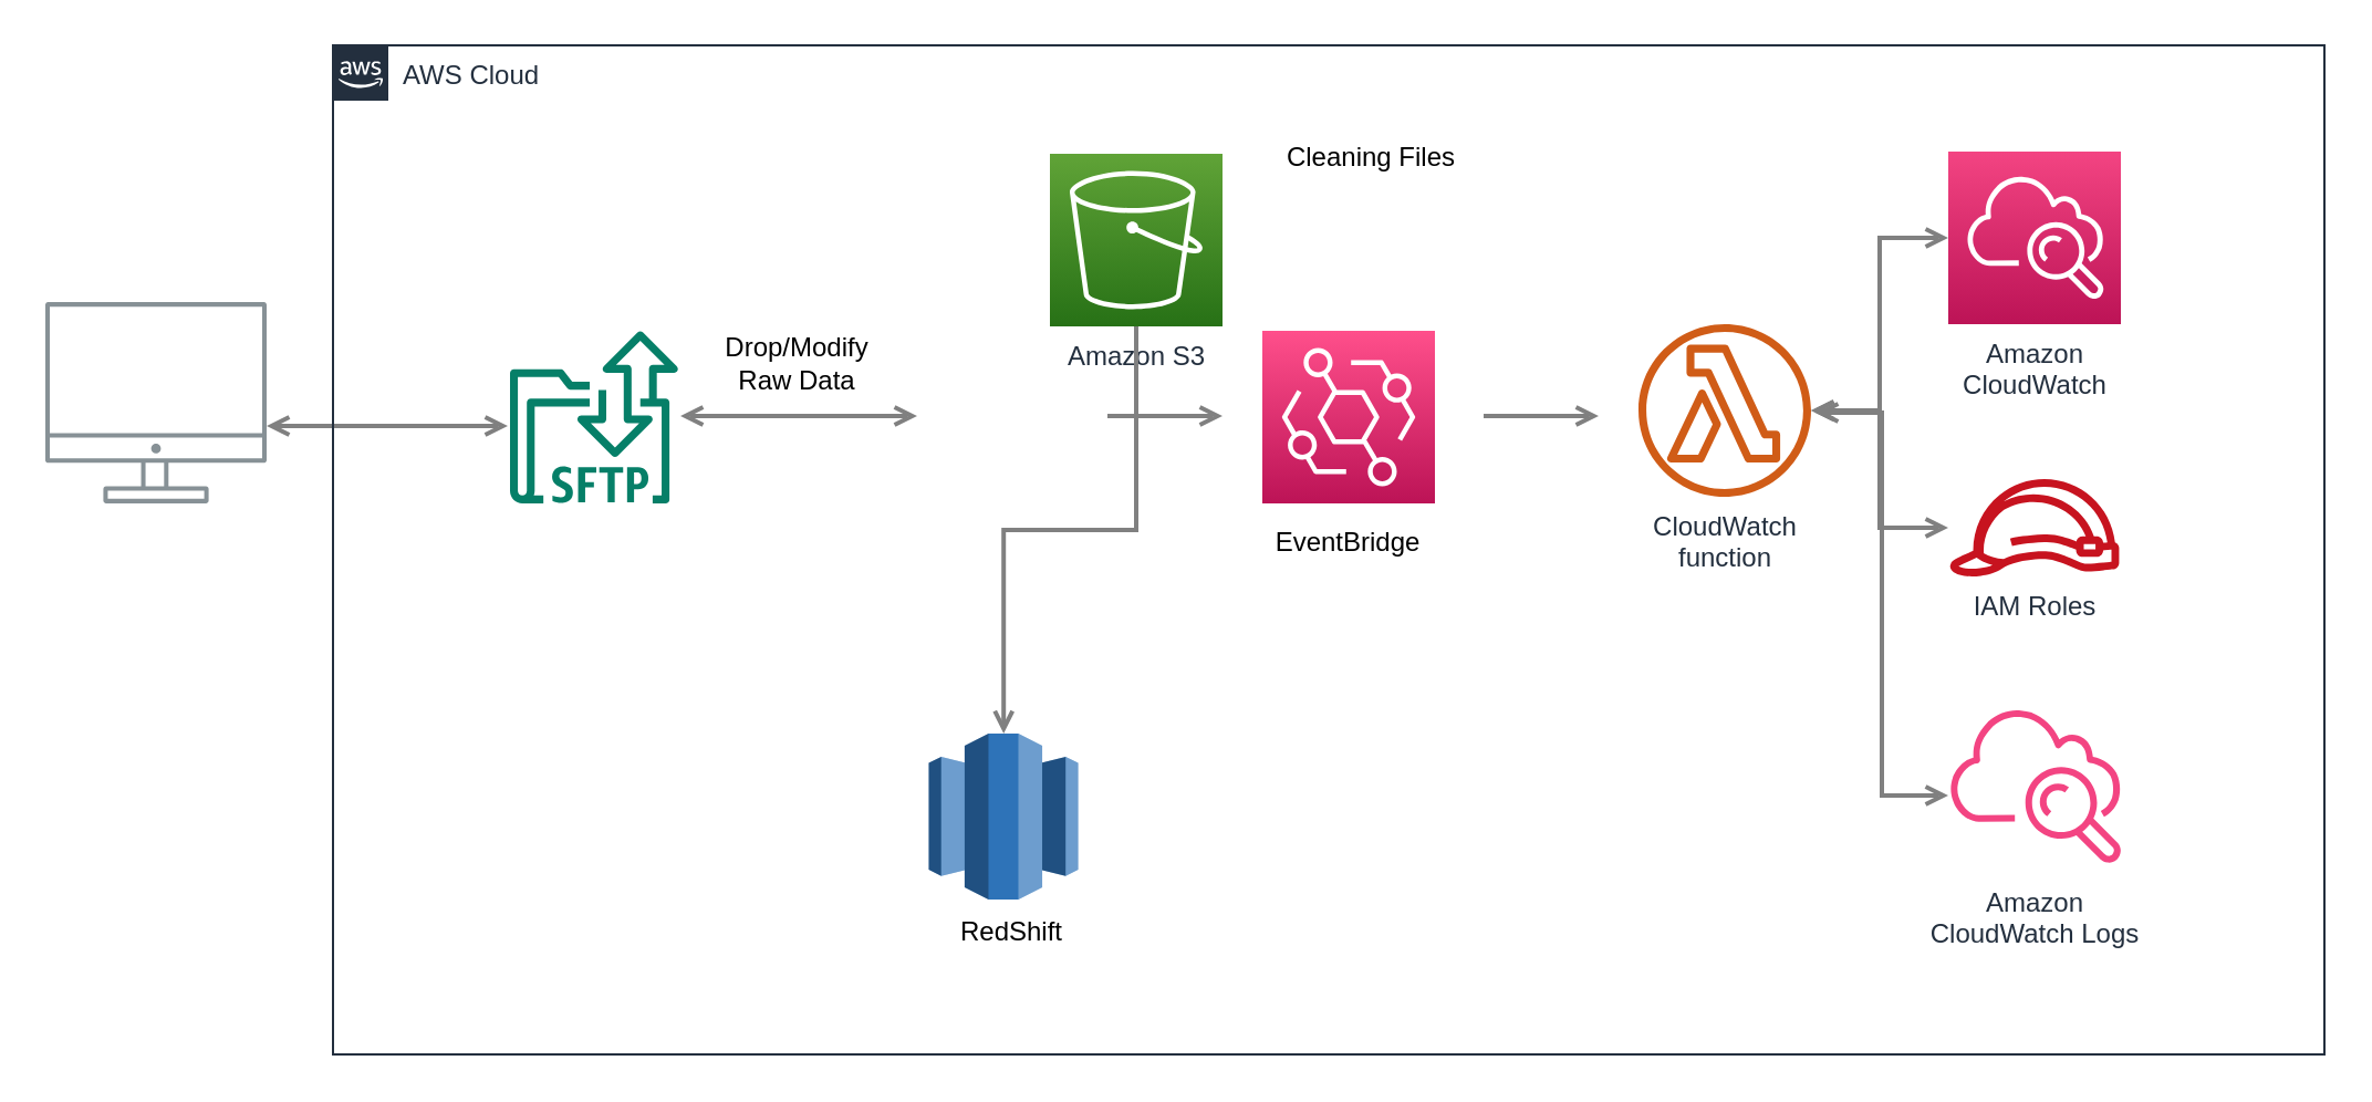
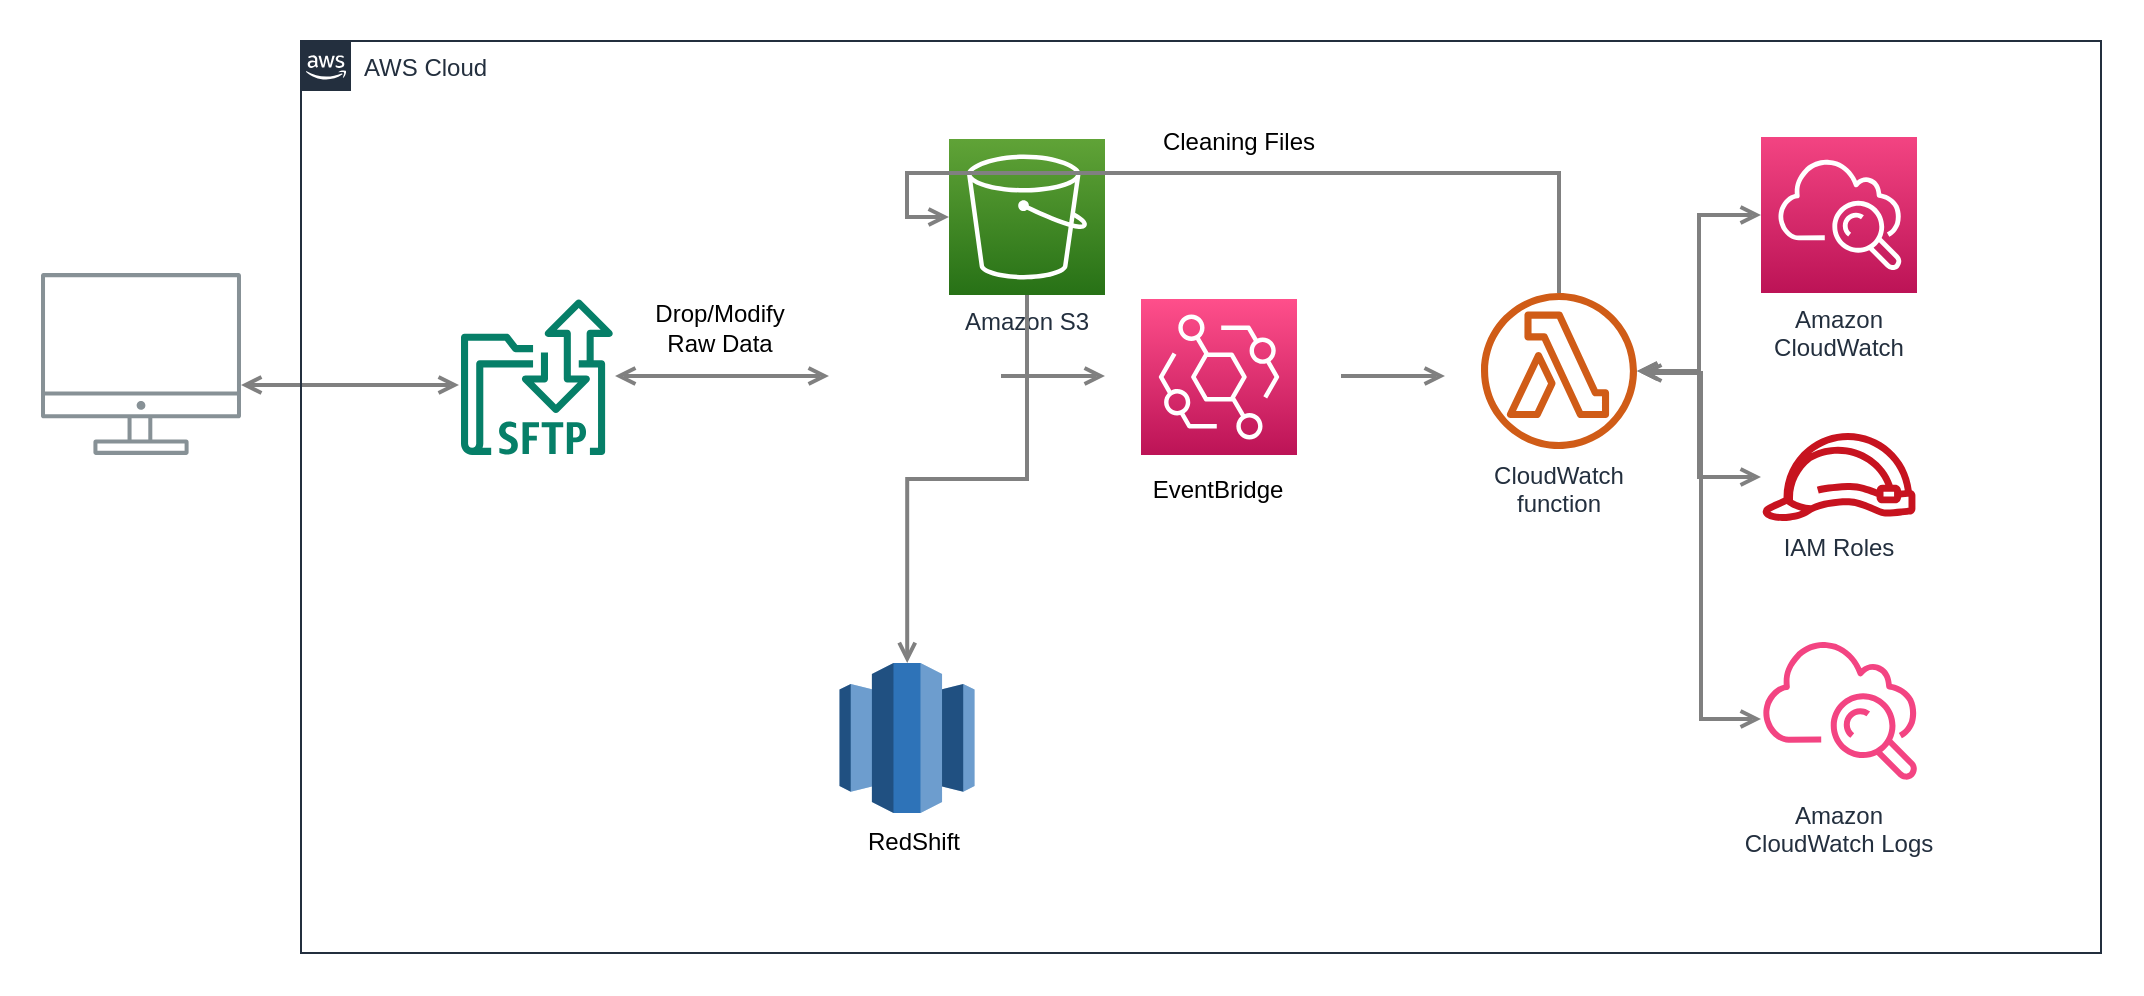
  <mxCell id="0" />
  <mxCell id="1" parent="0" />
  <mxCell id="2" style="edgeStyle=orthogonalEdgeStyle;rounded=0;orthogonalLoop=1;jettySize=auto;html=1;startArrow=open;startFill=0;endArrow=open;endFill=0;strokeWidth=2;strokeColor=#808080;" edge="1" parent="1" source="3"><mxGeometry relative="1" as="geometry"><Array as="points"><mxPoint x="160" y="192" /><mxPoint x="160" y="192" /></Array><mxPoint x="229" y="192" as="targetPoint" /></mxGeometry></mxCell>
  <mxCell id="3" value="" style="outlineConnect=0;gradientColor=none;fontColor=#545B64;strokeColor=none;fillColor=#879196;dashed=0;verticalLabelPosition=bottom;verticalAlign=top;align=center;html=1;fontSize=12;fontStyle=0;aspect=fixed;shape=mxgraph.aws4.illustration_desktop;pointerEvents=1;labelBackgroundColor=#ffffff;" vertex="1" parent="1"><mxGeometry y="136" width="100" height="91" as="geometry" x="20" /></mxCell>
  <mxCell id="4" value="AWS Cloud" style="points=[[0,0],[0.25,0],[0.5,0],[0.75,0],[1,0],[1,0.25],[1,0.5],[1,0.75],[1,1],[0.75,1],[0.5,1],[0.25,1],[0,1],[0,0.75],[0,0.5],[0,0.25]];outlineConnect=0;gradientColor=none;html=1;whiteSpace=wrap;fontSize=12;fontStyle=0;container=1;pointerEvents=0;collapsible=0;recursiveResize=0;shape=mxgraph.aws4.group;grIcon=mxgraph.aws4.group_aws_cloud_alt;strokeColor=#232F3E;fillColor=none;verticalAlign=top;align=left;spacingLeft=30;fontColor=#232F3E;dashed=0;" vertex="1" parent="1"><mxGeometry x="150" y="20" width="900" height="456" as="geometry" /></mxCell>
  <mxCell id="5" value="" style="sketch=0;outlineConnect=0;fontColor=#232F3E;gradientColor=none;fillColor=#067F68;strokeColor=none;dashed=0;verticalLabelPosition=bottom;verticalAlign=top;align=center;html=1;fontSize=12;fontStyle=0;aspect=fixed;shape=mxgraph.aws4.transfer_for_sftp_resource;" vertex="1" parent="4"><mxGeometry x="80" y="129" width="76" height="78" as="geometry" /></mxCell>
  <mxCell id="6" value="" style="sketch=0;points=[[0,0,0],[0.25,0,0],[0.5,0,0],[0.75,0,0],[1,0,0],[0,1,0],[0.25,1,0],[0.5,1,0],[0.75,1,0],[1,1,0],[0,0.25,0],[0,0.5,0],[0,0.75,0],[1,0.25,0],[1,0.5,0],[1,0.75,0]];outlineConnect=0;fontColor=#232F3E;gradientColor=#FF4F8B;gradientDirection=north;fillColor=#BC1356;strokeColor=#ffffff;dashed=0;verticalLabelPosition=bottom;verticalAlign=top;align=center;html=1;fontSize=12;fontStyle=0;aspect=fixed;shape=mxgraph.aws4.resourceIcon;resIcon=mxgraph.aws4.eventbridge;" vertex="1" parent="4"><mxGeometry x="420" y="129" width="78" height="78" as="geometry" /></mxCell>
  <mxCell id="7" value="CloudWatch&lt;br&gt;function" style="outlineConnect=0;fontColor=#232F3E;gradientColor=none;fillColor=#D05C17;strokeColor=none;dashed=0;verticalLabelPosition=bottom;verticalAlign=top;align=center;html=1;fontSize=12;fontStyle=0;aspect=fixed;pointerEvents=1;shape=mxgraph.aws4.lambda_function;labelBackgroundColor=#ffffff;" vertex="1" parent="4"><mxGeometry x="590" y="126" width="78" height="78" as="geometry" /></mxCell>
  <mxCell id="8" value="Amazon S3" style="outlineConnect=0;fontColor=#232F3E;gradientColor=#60A337;gradientDirection=north;fillColor=#277116;strokeColor=#ffffff;dashed=0;verticalLabelPosition=bottom;verticalAlign=top;align=center;html=1;fontSize=12;fontStyle=0;aspect=fixed;shape=mxgraph.aws4.resourceIcon;resIcon=mxgraph.aws4.s3;labelBackgroundColor=#ffffff;" vertex="1" parent="4"><mxGeometry x="324" y="49" width="78" height="78" as="geometry" /></mxCell>
  <mxCell id="9" value="Amazon&lt;br&gt;CloudWatch&lt;br&gt;" style="outlineConnect=0;fontColor=#232F3E;gradientColor=#F34482;gradientDirection=north;fillColor=#BC1356;strokeColor=#ffffff;dashed=0;verticalLabelPosition=bottom;verticalAlign=top;align=center;html=1;fontSize=12;fontStyle=0;aspect=fixed;shape=mxgraph.aws4.resourceIcon;resIcon=mxgraph.aws4.cloudwatch;labelBackgroundColor=#ffffff;" vertex="1" parent="4"><mxGeometry x="730.0" y="48" width="78" height="78" as="geometry" /></mxCell>
  <mxCell id="10" style="edgeStyle=orthogonalEdgeStyle;rounded=0;orthogonalLoop=1;jettySize=auto;html=1;startArrow=open;startFill=0;endArrow=open;endFill=0;strokeWidth=2;strokeColor=#808080;" edge="1" parent="4"><mxGeometry relative="1" as="geometry"><mxPoint x="157" y="167.5" as="sourcePoint" /><mxPoint x="264.001" y="167.5" as="targetPoint" /><Array as="points"><mxPoint x="220" y="167.5" /><mxPoint x="220" y="167.5" /></Array></mxGeometry></mxCell>
  <mxCell id="11" value="" style="edgeStyle=orthogonalEdgeStyle;rounded=0;orthogonalLoop=1;jettySize=auto;html=1;startArrow=none;startFill=0;endArrow=open;endFill=0;strokeWidth=2;strokeColor=#808080;" edge="1" parent="4"><mxGeometry relative="1" as="geometry"><mxPoint x="350.0" y="167.5" as="sourcePoint" /><mxPoint x="402" y="167.5" as="targetPoint" /></mxGeometry></mxCell>
  <mxCell id="12" value="" style="edgeStyle=orthogonalEdgeStyle;rounded=0;orthogonalLoop=1;jettySize=auto;html=1;startArrow=none;startFill=0;endArrow=open;endFill=0;strokeWidth=2;strokeColor=#808080;" edge="1" parent="4"><mxGeometry relative="1" as="geometry"><mxPoint x="520.0" y="167.5" as="sourcePoint" /><mxPoint x="572" y="167.5" as="targetPoint" /></mxGeometry></mxCell>
  <mxCell id="13" value="" style="outlineConnect=0;dashed=0;verticalLabelPosition=bottom;verticalAlign=top;align=center;html=1;shape=mxgraph.aws3.redshift;fillColor=#2E73B8;gradientColor=none;" vertex="1" parent="4"><mxGeometry x="269.25" y="311" width="67.5" height="75" as="geometry" /></mxCell>
  <mxCell id="14" value="IAM Roles" style="outlineConnect=0;fontColor=#232F3E;gradientColor=none;fillColor=#C7131F;strokeColor=none;dashed=0;verticalLabelPosition=bottom;verticalAlign=top;align=center;html=1;fontSize=12;fontStyle=0;aspect=fixed;pointerEvents=1;shape=mxgraph.aws4.role;labelBackgroundColor=#ffffff;" vertex="1" parent="4"><mxGeometry x="730.0" y="196" width="78" height="44" as="geometry" /></mxCell>
  <mxCell id="15" value="Amazon&lt;br&gt;CloudWatch Logs&lt;br&gt;" style="outlineConnect=0;fontColor=#232F3E;gradientColor=none;gradientDirection=north;fillColor=#F34482;strokeColor=none;dashed=0;verticalLabelPosition=bottom;verticalAlign=top;align=center;html=1;fontSize=12;fontStyle=0;aspect=fixed;shape=mxgraph.aws4.cloudwatch;labelBackgroundColor=#ffffff;" vertex="1" parent="4"><mxGeometry x="730.0" y="296" width="78" height="78" as="geometry" /></mxCell>
  <mxCell id="16" style="edgeStyle=elbowEdgeStyle;rounded=0;orthogonalLoop=1;jettySize=auto;html=1;startArrow=open;startFill=0;endArrow=open;endFill=0;strokeWidth=2;strokeColor=#808080;" edge="1" parent="4" source="7" target="9"><mxGeometry relative="1" as="geometry"><mxPoint x="460" y="326" as="sourcePoint" /><mxPoint x="569" y="326" as="targetPoint" /></mxGeometry></mxCell>
  <mxCell id="17" style="edgeStyle=elbowEdgeStyle;rounded=0;orthogonalLoop=1;jettySize=auto;html=1;startArrow=open;startFill=0;endArrow=open;endFill=0;strokeWidth=2;strokeColor=#808080;" edge="1" parent="4" source="7"><mxGeometry relative="1" as="geometry"><mxPoint x="668" y="296" as="sourcePoint" /><mxPoint x="730" y="218" as="targetPoint" /></mxGeometry></mxCell>
  <mxCell id="18" style="edgeStyle=elbowEdgeStyle;rounded=0;orthogonalLoop=1;jettySize=auto;html=1;startArrow=open;startFill=0;endArrow=open;endFill=0;strokeWidth=2;strokeColor=#808080;" edge="1" parent="4"><mxGeometry relative="1" as="geometry"><mxPoint x="670" y="166" as="sourcePoint" /><mxPoint x="730" y="339" as="targetPoint" /></mxGeometry></mxCell>
+ <mxCell id="19" value="" style="edgeStyle=orthogonalEdgeStyle;rounded=0;orthogonalLoop=1;jettySize=auto;html=1;startArrow=none;startFill=0;endArrow=open;endFill=0;strokeWidth=2;strokeColor=#808080;" edge="1" parent="4" source="7" target="8"><mxGeometry relative="1" as="geometry"><mxPoint x="603.0" y="56" as="sourcePoint" /><mxPoint x="655" y="56" as="targetPoint" /><Array as="points"><mxPoint x="629" y="66" /><mxPoint x="303" y="66" /></Array></mxGeometry></mxCell>
  <mxCell id="20" value="" style="edgeStyle=orthogonalEdgeStyle;rounded=0;orthogonalLoop=1;jettySize=auto;html=1;startArrow=none;startFill=0;endArrow=open;endFill=0;strokeWidth=2;strokeColor=#808080;" edge="1" parent="4" source="8" target="13"><mxGeometry relative="1" as="geometry"><mxPoint x="277.0" y="276" as="sourcePoint" /><mxPoint x="329" y="276" as="targetPoint" /></mxGeometry></mxCell>
  <mxCell id="21" value="EventBridge" style="text;html=1;strokeColor=none;fillColor=none;align=center;verticalAlign=middle;whiteSpace=wrap;rounded=0;" vertex="1" parent="4"><mxGeometry x="429" y="210" width="60" height="30" as="geometry" /></mxCell>
  <mxCell id="22" value="RedShift" style="text;html=1;strokeColor=none;fillColor=none;align=center;verticalAlign=middle;whiteSpace=wrap;rounded=0;" vertex="1" parent="4"><mxGeometry x="276.75" y="386" width="60" height="30" as="geometry" /></mxCell>
  <mxCell id="23" value="Cleaning Files" style="text;html=1;strokeColor=none;fillColor=none;align=center;verticalAlign=middle;whiteSpace=wrap;rounded=0;" vertex="1" parent="4"><mxGeometry x="429" y="36" width="81" height="30" as="geometry" /></mxCell>
  <mxCell id="24" value="Drop/Modify Raw Data" style="text;html=1;strokeColor=none;fillColor=none;align=center;verticalAlign=middle;whiteSpace=wrap;rounded=0;" vertex="1" parent="4"><mxGeometry x="180" y="129" width="60" height="30" as="geometry" /></mxCell>
  <mxCell id="25" style="edgeStyle=elbowEdgeStyle;rounded=0;orthogonalLoop=1;jettySize=auto;html=1;exitX=0.5;exitY=1;exitDx=0;exitDy=0;" edge="1" parent="1" source="4" target="4"><mxGeometry relative="1" as="geometry" /></mxCell>
